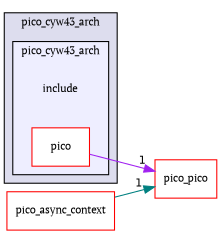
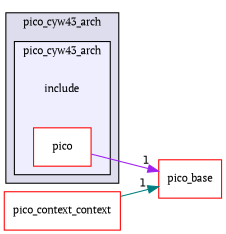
  digraph {
    compound=true
    fontname="PT Serif"
    rankdir=LR
    node [fontname="PT Serif" fontsize=10 shape=box color=red fillcolor=white style=filled]
    edge [fontname="PT Serif" headlabel=1 labeldistance=1.5 labelfontname=Helvetica labelfontsize=10 style=solid]
    n1 [label=include shape=plaintext color="" fillcolor="" style=""]
    n2 [label=pico]
-   n3 [label=pico_pico]
-   n4 [label=pico_async_context]
+   n3 [label=pico_base]
+   n4 [label=pico_context_context]
    subgraph cluster_1 {
      bgcolor="#ddddee"
      fontsize=10
      label=pico_cyw43_arch
      pencolor=black
      subgraph cluster_2 {
        bgcolor="#eeeeff"
        fontsize=10
        label=pico_cyw43_arch
        pencolor=black
        n1
        n2
      }
    }
    n2 -> n3 [color=purple]
    n4 -> n3 [color=teal]
  }
